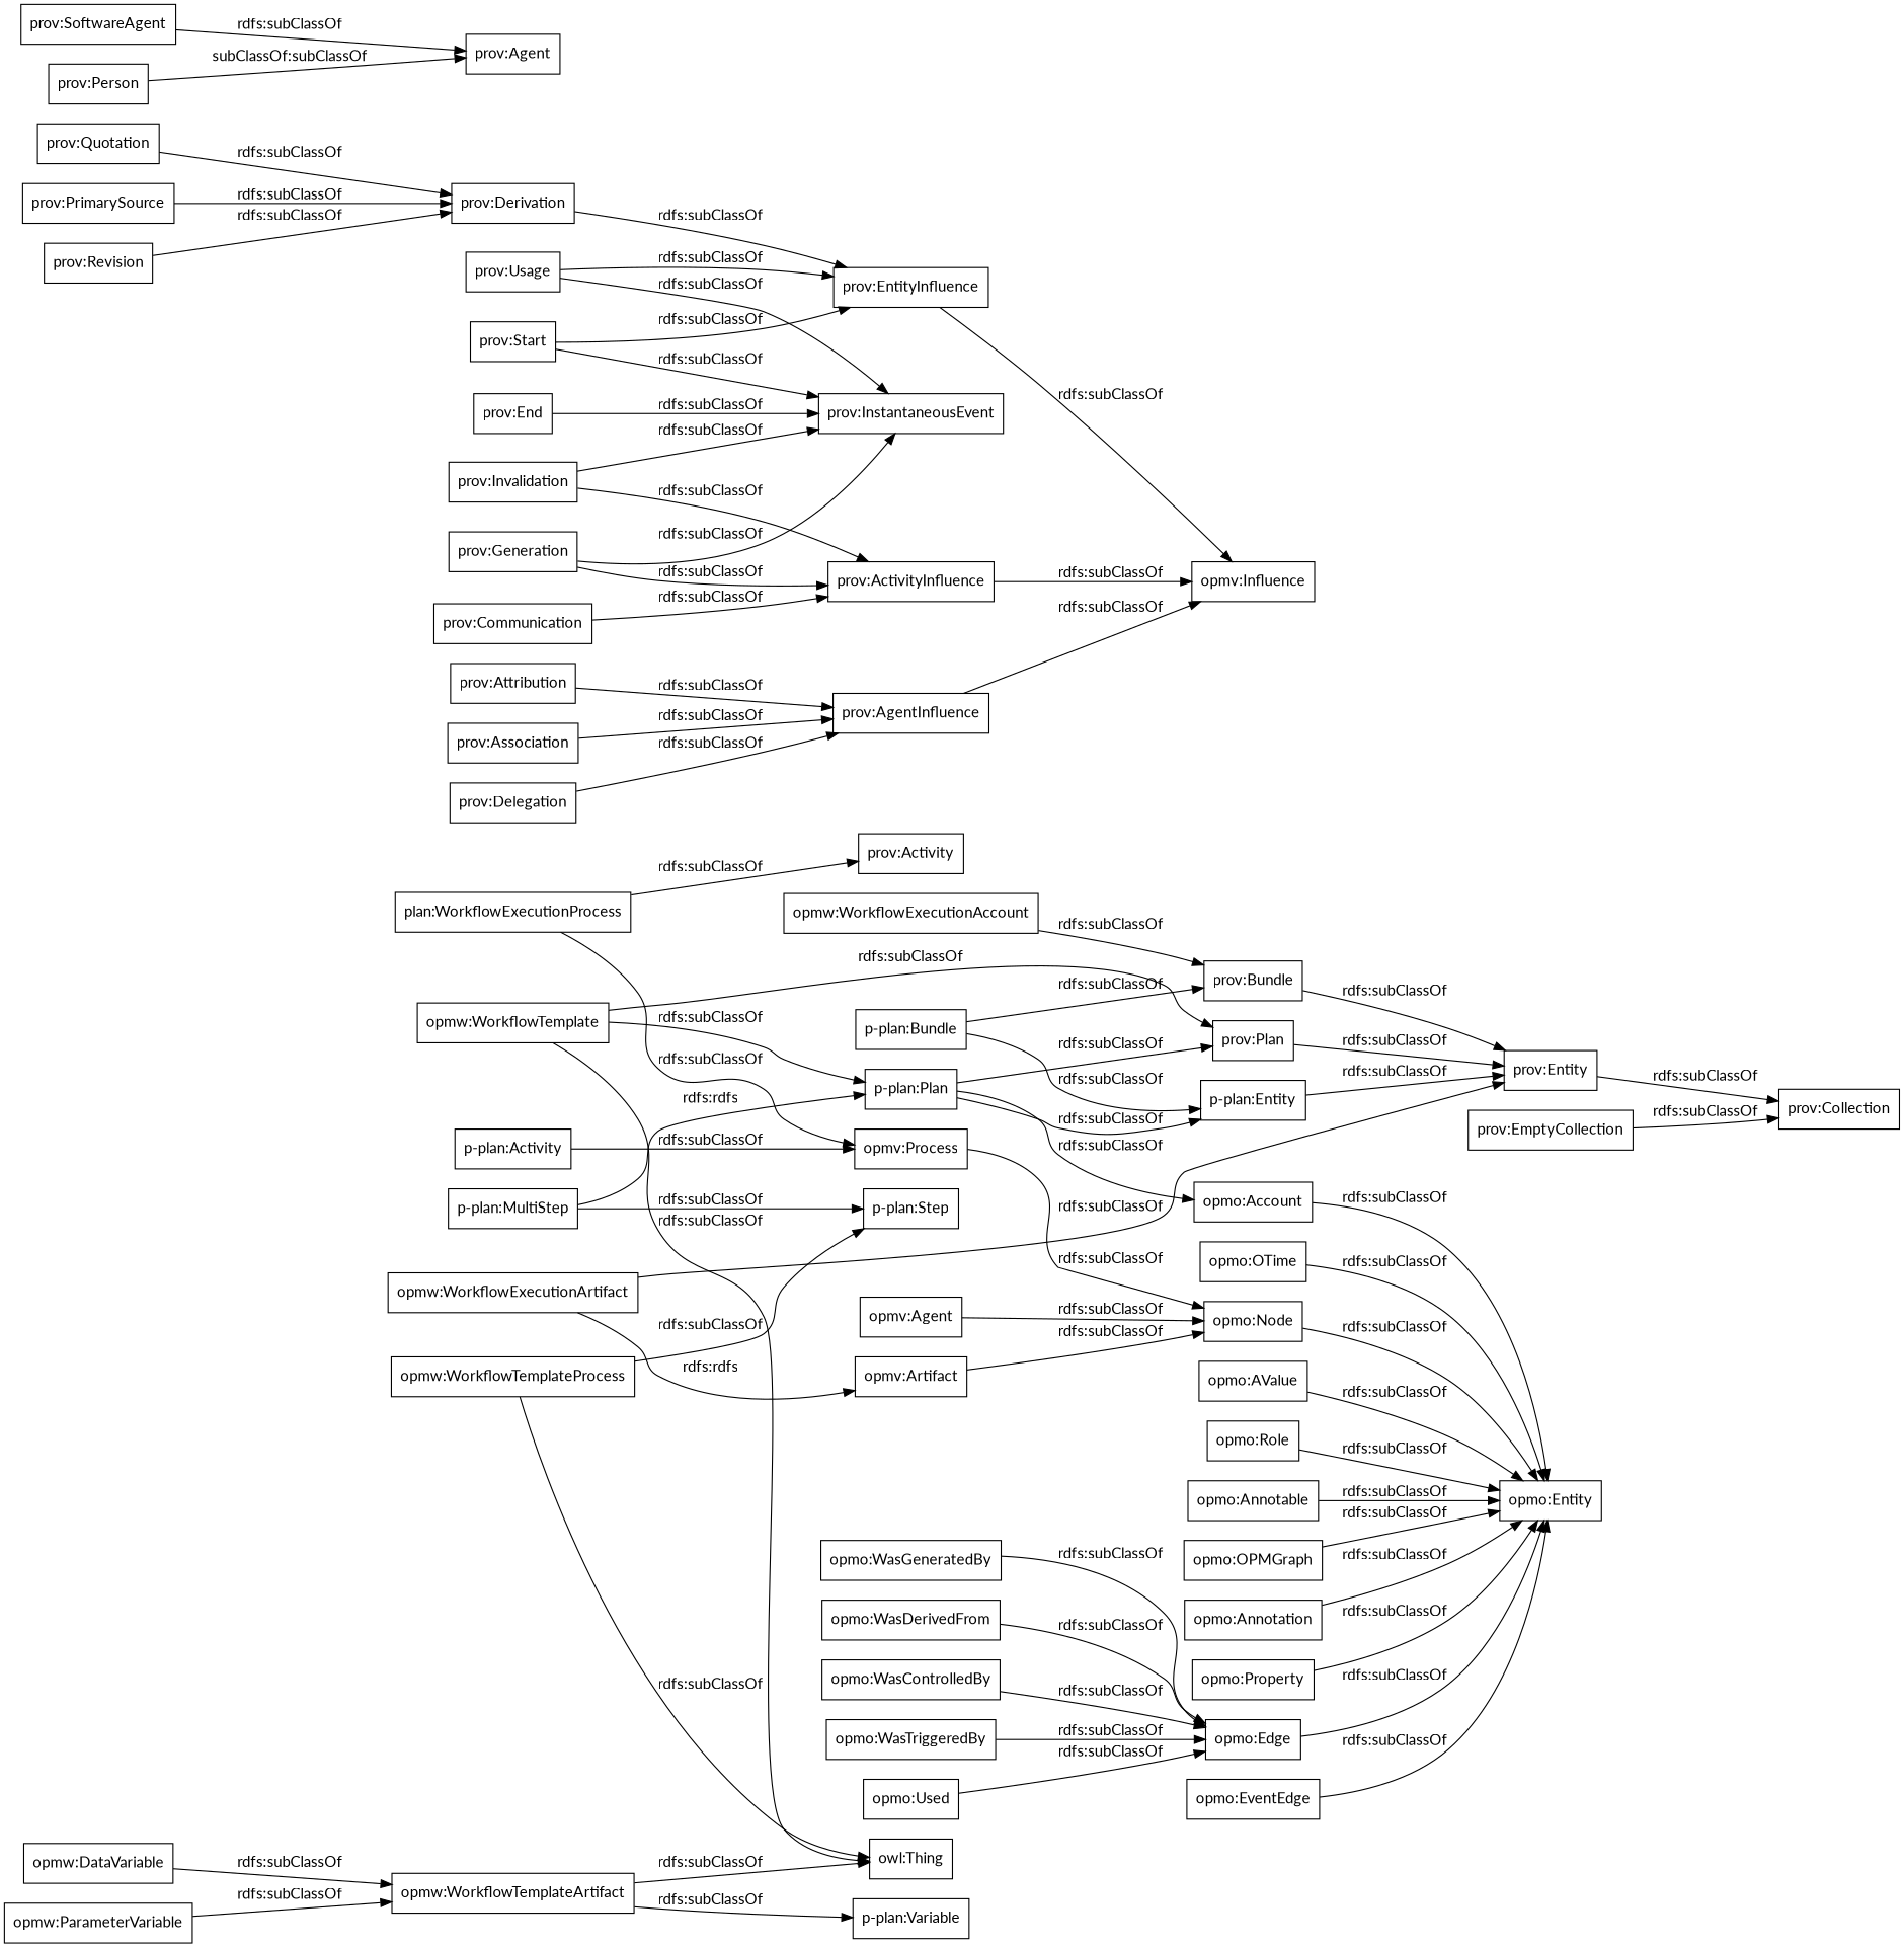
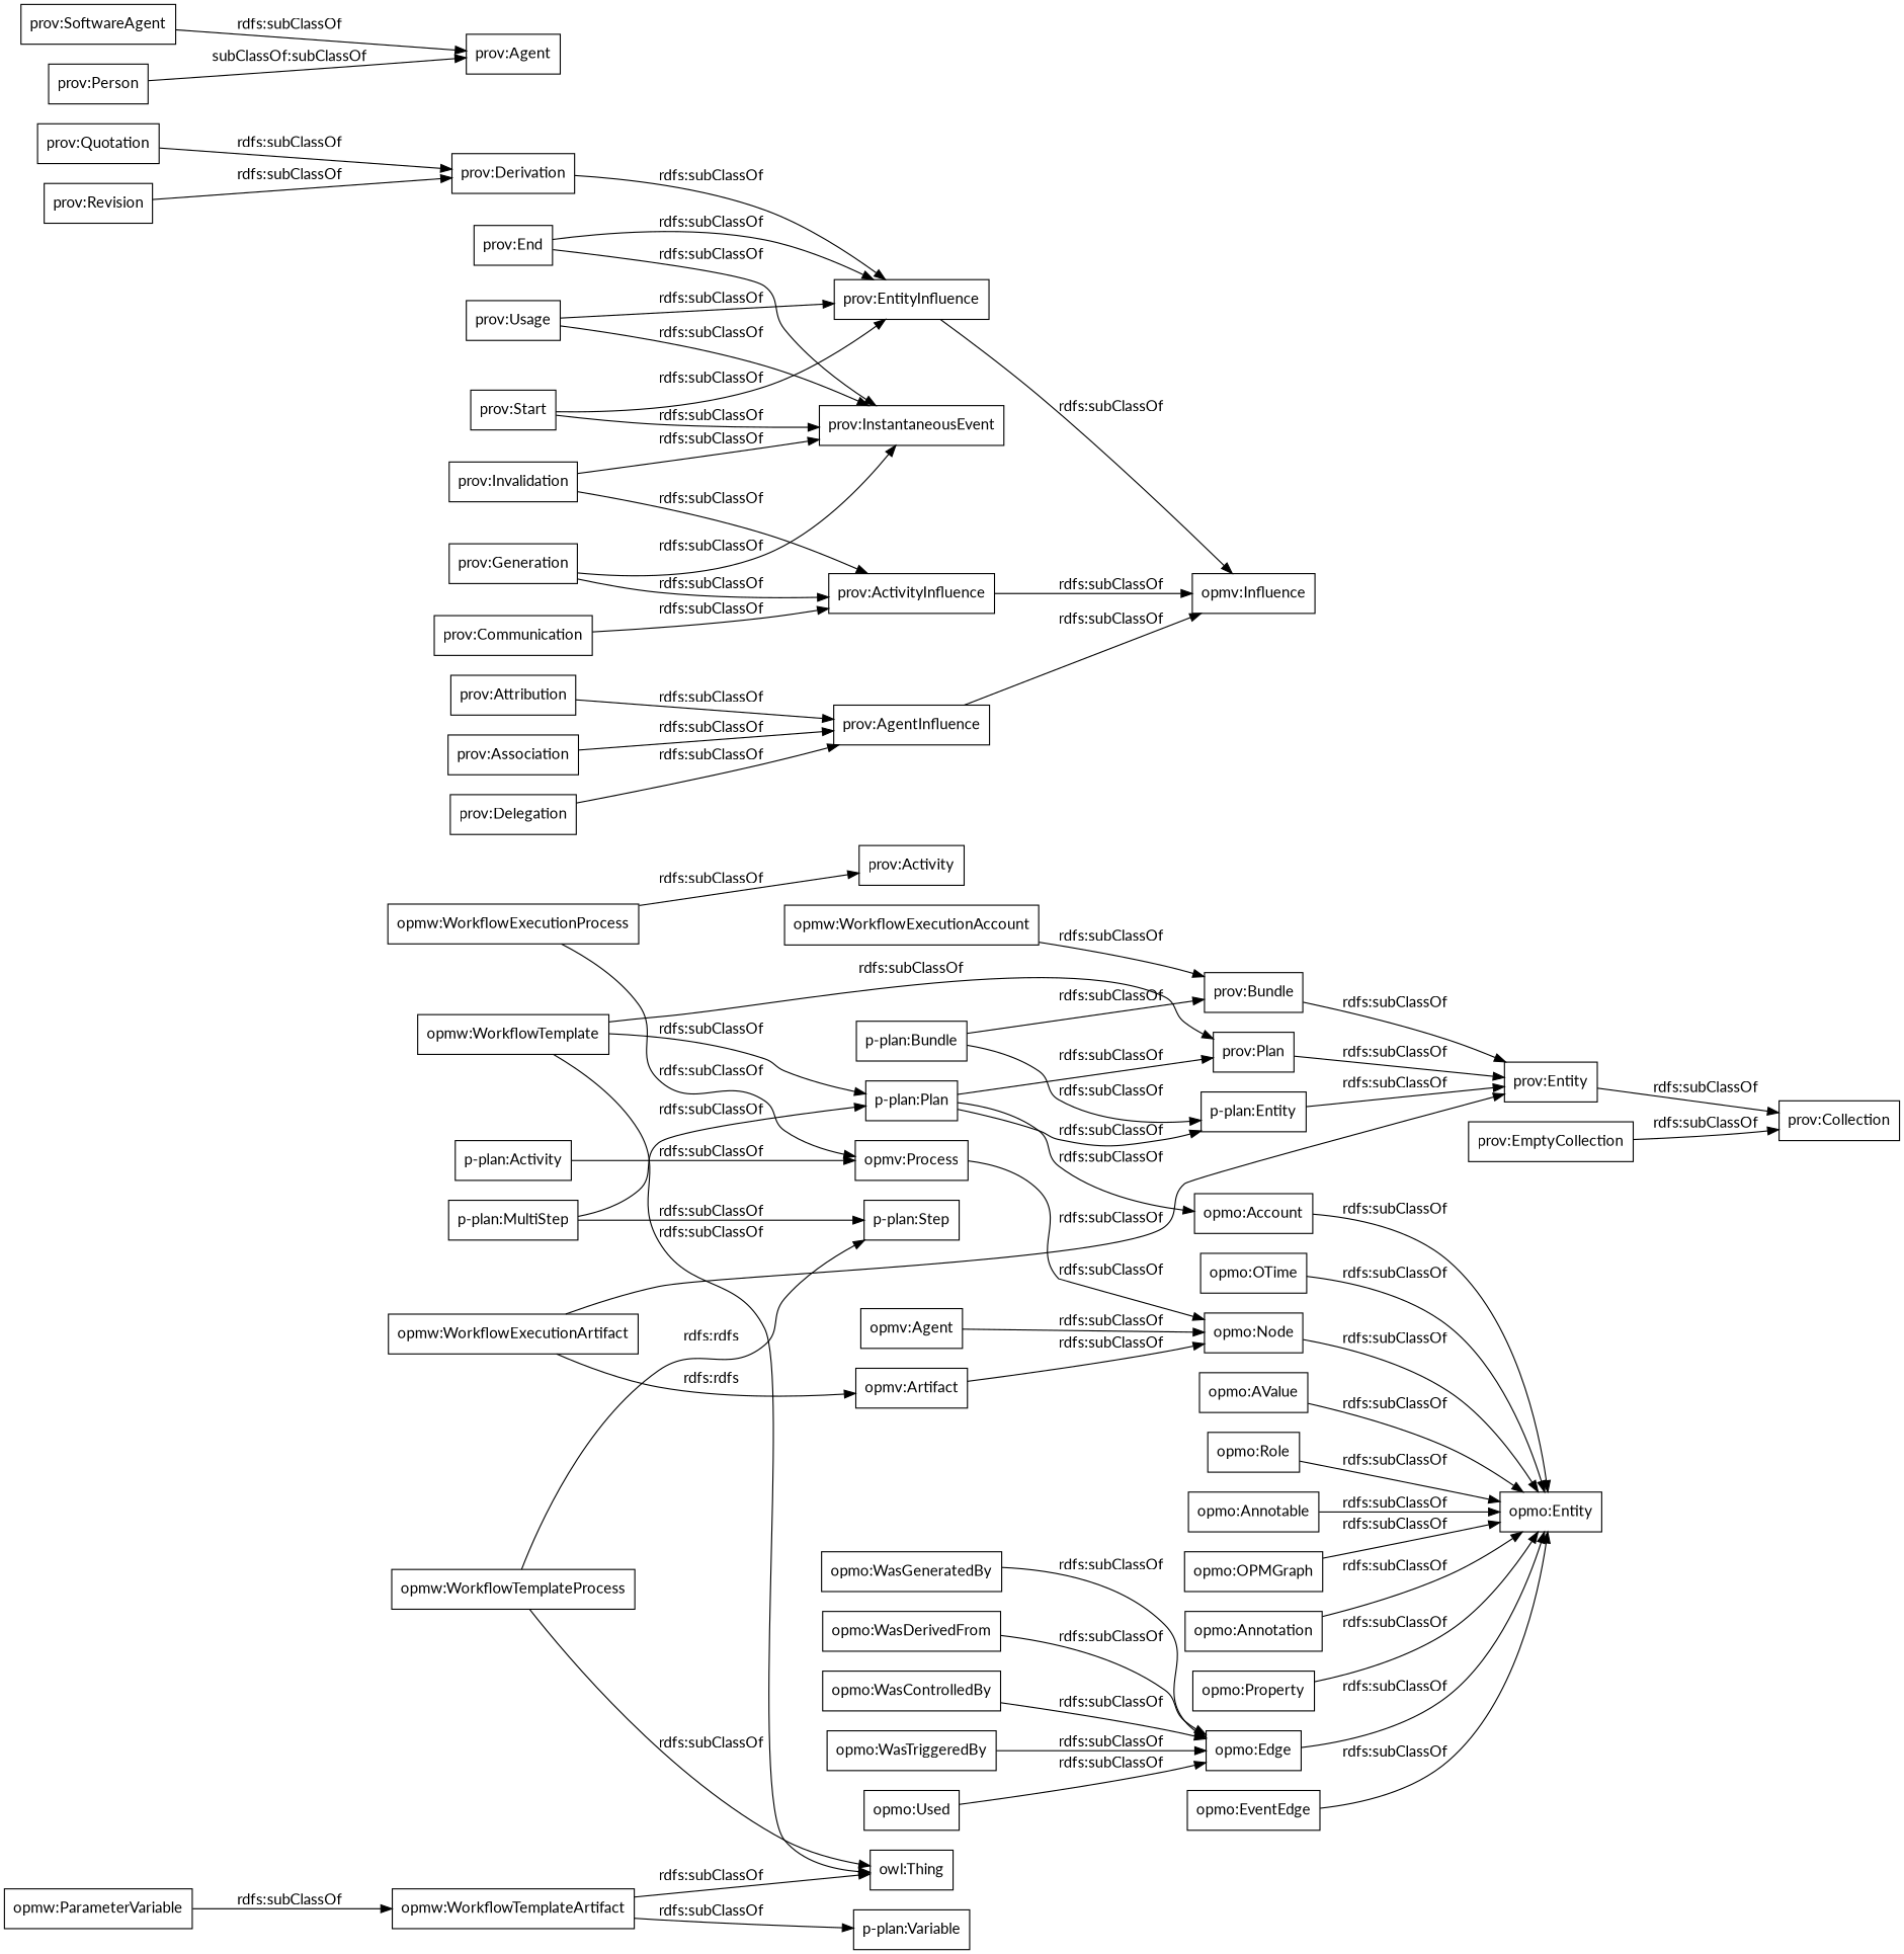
  digraph {
    fontname=Lato
    rankdir=LR
    node [color=black fontname=Lato shape=rectangle]
    edge [fontname=Lato]
    "opmw:WorkflowExecutionAccount"
    "prov:Bundle"
    "opmo:Account"
    "opmo:Entity"
    "prov:Entity"
    "opmv:Process"
    "opmo:Node"
    "opmo:OPMGraph"
    "opmw:WorkflowTemplate"
    "p-plan:Plan"
    "prov:Plan"
    "owl:Thing"
    "p-plan:Entity"
-   "opmw:DataVariable"
    "opmw:WorkflowTemplateArtifact"
    "p-plan:Variable"
-   "opmw:WorkflowExecutionProcess" [label="plan:WorkflowExecutionProcess"]
+   "opmw:WorkflowExecutionProcess"
    "prov:Activity"
    "opmw:ParameterVariable"
    "opmw:WorkflowExecutionArtifact"
    "opmv:Artifact"
    "prov:Collection"
    "opmw:WorkflowTemplateProcess"
    "p-plan:Step"
    "p-plan:MultiStep"
    "p-plan:Activity"
    "p-plan:Bundle"
    "prov:End"
    "prov:InstantaneousEvent"
    "prov:EntityInfluence"
    n31 [label="opmv:Influence"]
    "prov:Derivation"
    "prov:Quotation"
    "prov:Delegation"
    "prov:AgentInfluence"
    "prov:Invalidation"
    "prov:ActivityInfluence"
    "prov:Usage"
    "prov:SoftwareAgent"
    "prov:Agent"
    "prov:Attribution"
-   "prov:PrimarySource"
    "prov:EmptyCollection"
    "prov:Revision"
    "prov:Communication"
    "prov:Association"
    "prov:Start"
    "prov:Generation"
    "prov:Person"
    "opmo:Annotation"
    "opmo:Property"
    "opmo:Edge"
    "opmo:EventEdge"
    "opmo:Used"
    "opmo:OTime"
    "opmo:WasGeneratedBy"
    "opmo:AValue"
    "opmo:Role"
    "opmv:Agent"
    "opmo:WasDerivedFrom"
    "opmo:WasControlledBy"
    "opmo:Annotable"
    "opmo:WasTriggeredBy"
    "opmw:WorkflowExecutionAccount" -> "prov:Bundle" [label="rdfs:subClassOf"]
    "prov:Bundle" -> "prov:Entity" [label="rdfs:subClassOf"]
    "opmo:Account" -> "opmo:Entity" [label="rdfs:subClassOf"]
    "prov:Entity" -> "prov:Collection" [label="rdfs:subClassOf"]
    "opmv:Process" -> "opmo:Node" [label="rdfs:subClassOf"]
    "opmo:Node" -> "opmo:Entity" [label="rdfs:subClassOf"]
    "opmo:OPMGraph" -> "opmo:Entity" [label="rdfs:subClassOf"]
    "opmw:WorkflowTemplate" -> "p-plan:Plan" [label="rdfs:subClassOf"]
    "opmw:WorkflowTemplate" -> "prov:Plan" [label="rdfs:subClassOf"]
    "opmw:WorkflowTemplate" -> "owl:Thing" [label="rdfs:subClassOf"]
    "p-plan:Plan" -> "opmo:Account" [label="rdfs:subClassOf"]
    "p-plan:Plan" -> "prov:Plan" [label="rdfs:subClassOf"]
    "p-plan:Plan" -> "p-plan:Entity" [label="rdfs:subClassOf"]
    "prov:Plan" -> "prov:Entity" [label="rdfs:subClassOf"]
    "p-plan:Entity" -> "prov:Entity" [label="rdfs:subClassOf"]
-   "opmw:DataVariable" -> "opmw:WorkflowTemplateArtifact" [label="rdfs:subClassOf"]
    "opmw:WorkflowTemplateArtifact" -> "owl:Thing" [label="rdfs:subClassOf"]
    "opmw:WorkflowTemplateArtifact" -> "p-plan:Variable" [label="rdfs:subClassOf"]
    "opmw:WorkflowExecutionProcess" -> "opmv:Process" [label="rdfs:subClassOf"]
    "opmw:WorkflowExecutionProcess" -> "prov:Activity" [label="rdfs:subClassOf"]
    "opmw:ParameterVariable" -> "opmw:WorkflowTemplateArtifact" [label="rdfs:subClassOf"]
    "opmw:WorkflowExecutionArtifact" -> "prov:Entity" [label="rdfs:subClassOf"]
    "opmw:WorkflowExecutionArtifact" -> "opmv:Artifact" [label="rdfs:rdfs"]
    "opmv:Artifact" -> "opmo:Node" [label="rdfs:subClassOf"]
    "opmw:WorkflowTemplateProcess" -> "owl:Thing" [label="rdfs:subClassOf"]
-   "opmw:WorkflowTemplateProcess" -> "p-plan:Step" [label="rdfs:subClassOf"]
-   "p-plan:MultiStep" -> "p-plan:Plan" [label="rdfs:rdfs"]
+   "opmw:WorkflowTemplateProcess" -> "p-plan:Step" [label="rdfs:rdfs"]
+   "p-plan:MultiStep" -> "p-plan:Plan" [label="rdfs:subClassOf"]
    "p-plan:MultiStep" -> "p-plan:Step" [label="rdfs:subClassOf"]
    "p-plan:Activity" -> "opmv:Process" [label="rdfs:subClassOf"]
    "p-plan:Bundle" -> "prov:Bundle" [label="rdfs:subClassOf"]
    "p-plan:Bundle" -> "p-plan:Entity" [label="rdfs:subClassOf"]
    "prov:End" -> "prov:InstantaneousEvent" [label="rdfs:subClassOf"]
+   "prov:End" -> "prov:EntityInfluence" [label="rdfs:subClassOf"]
    "prov:EntityInfluence" -> n31 [label="rdfs:subClassOf"]
    "prov:Derivation" -> "prov:EntityInfluence" [label="rdfs:subClassOf"]
    "prov:Quotation" -> "prov:Derivation" [label="rdfs:subClassOf"]
    "prov:Delegation" -> "prov:AgentInfluence" [label="rdfs:subClassOf"]
    "prov:AgentInfluence" -> n31 [label="rdfs:subClassOf"]
    "prov:Invalidation" -> "prov:InstantaneousEvent" [label="rdfs:subClassOf"]
    "prov:Invalidation" -> "prov:ActivityInfluence" [label="rdfs:subClassOf"]
    "prov:ActivityInfluence" -> n31 [label="rdfs:subClassOf"]
    "prov:Usage" -> "prov:InstantaneousEvent" [label="rdfs:subClassOf"]
    "prov:Usage" -> "prov:EntityInfluence" [label="rdfs:subClassOf"]
    "prov:SoftwareAgent" -> "prov:Agent" [label="rdfs:subClassOf"]
    "prov:Attribution" -> "prov:AgentInfluence" [label="rdfs:subClassOf"]
-   "prov:PrimarySource" -> "prov:Derivation" [label="rdfs:subClassOf"]
    "prov:EmptyCollection" -> "prov:Collection" [label="rdfs:subClassOf"]
    "prov:Revision" -> "prov:Derivation" [label="rdfs:subClassOf"]
    "prov:Communication" -> "prov:ActivityInfluence" [label="rdfs:subClassOf"]
    "prov:Association" -> "prov:AgentInfluence" [label="rdfs:subClassOf"]
    "prov:Start" -> "prov:InstantaneousEvent" [label="rdfs:subClassOf"]
    "prov:Start" -> "prov:EntityInfluence" [label="rdfs:subClassOf"]
    "prov:Generation" -> "prov:InstantaneousEvent" [label="rdfs:subClassOf"]
    "prov:Generation" -> "prov:ActivityInfluence" [label="rdfs:subClassOf"]
    "prov:Person" -> "prov:Agent" [label="subClassOf:subClassOf"]
    "opmo:Annotation" -> "opmo:Entity" [label="rdfs:subClassOf"]
    "opmo:Property" -> "opmo:Entity" [label="rdfs:subClassOf"]
    "opmo:Edge" -> "opmo:Entity" [label="rdfs:subClassOf"]
    "opmo:EventEdge" -> "opmo:Entity" [label="rdfs:subClassOf"]
    "opmo:Used" -> "opmo:Edge" [label="rdfs:subClassOf"]
    "opmo:OTime" -> "opmo:Entity" [label="rdfs:subClassOf"]
    "opmo:WasGeneratedBy" -> "opmo:Edge" [label="rdfs:subClassOf"]
    "opmo:AValue" -> "opmo:Entity" [label="rdfs:subClassOf"]
    "opmo:Role" -> "opmo:Entity" [label="rdfs:subClassOf"]
    "opmv:Agent" -> "opmo:Node" [label="rdfs:subClassOf"]
    "opmo:WasDerivedFrom" -> "opmo:Edge" [label="rdfs:subClassOf"]
    "opmo:WasControlledBy" -> "opmo:Edge" [label="rdfs:subClassOf"]
    "opmo:Annotable" -> "opmo:Entity" [label="rdfs:subClassOf"]
    "opmo:WasTriggeredBy" -> "opmo:Edge" [label="rdfs:subClassOf"]
  }
